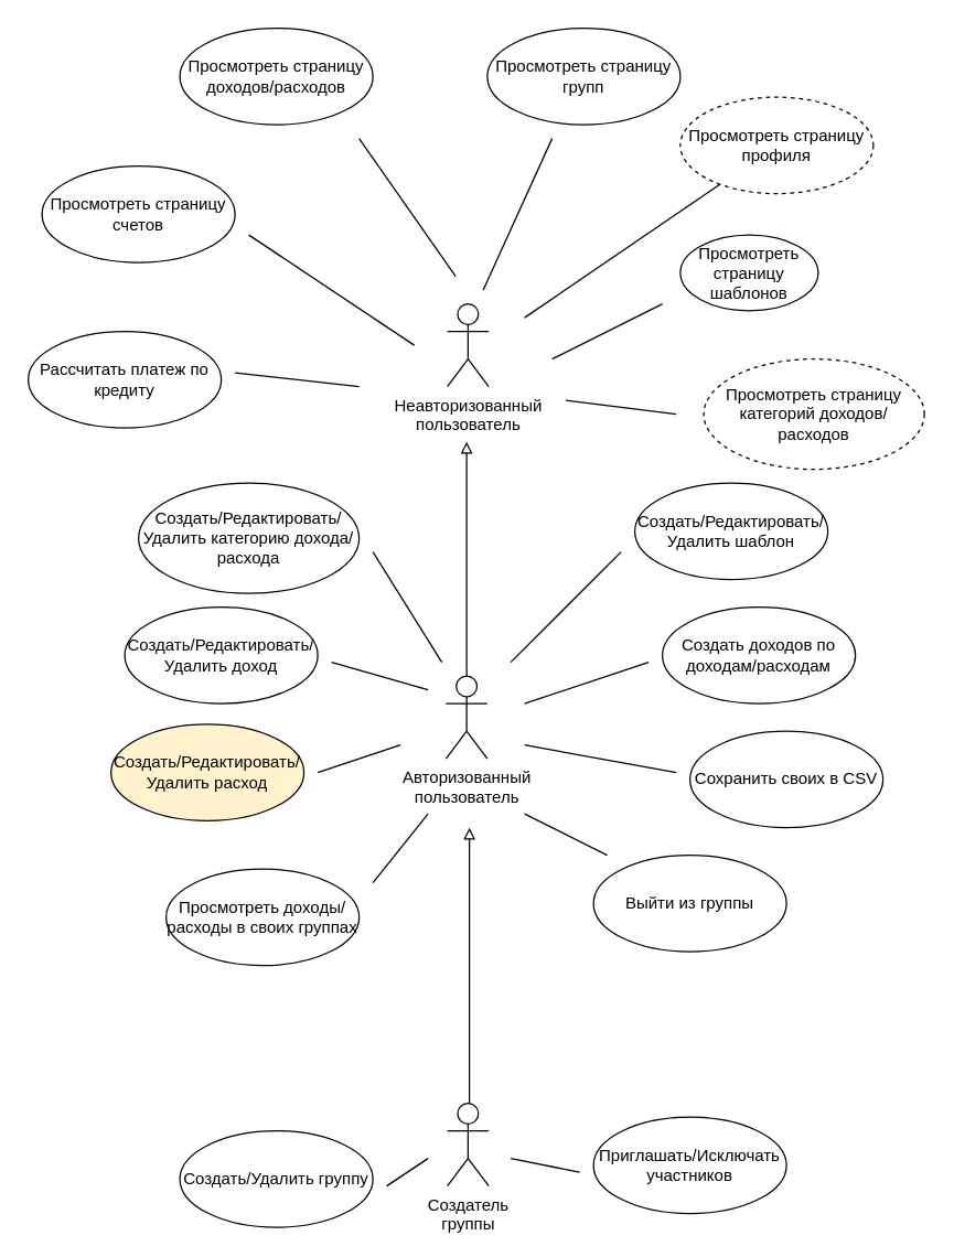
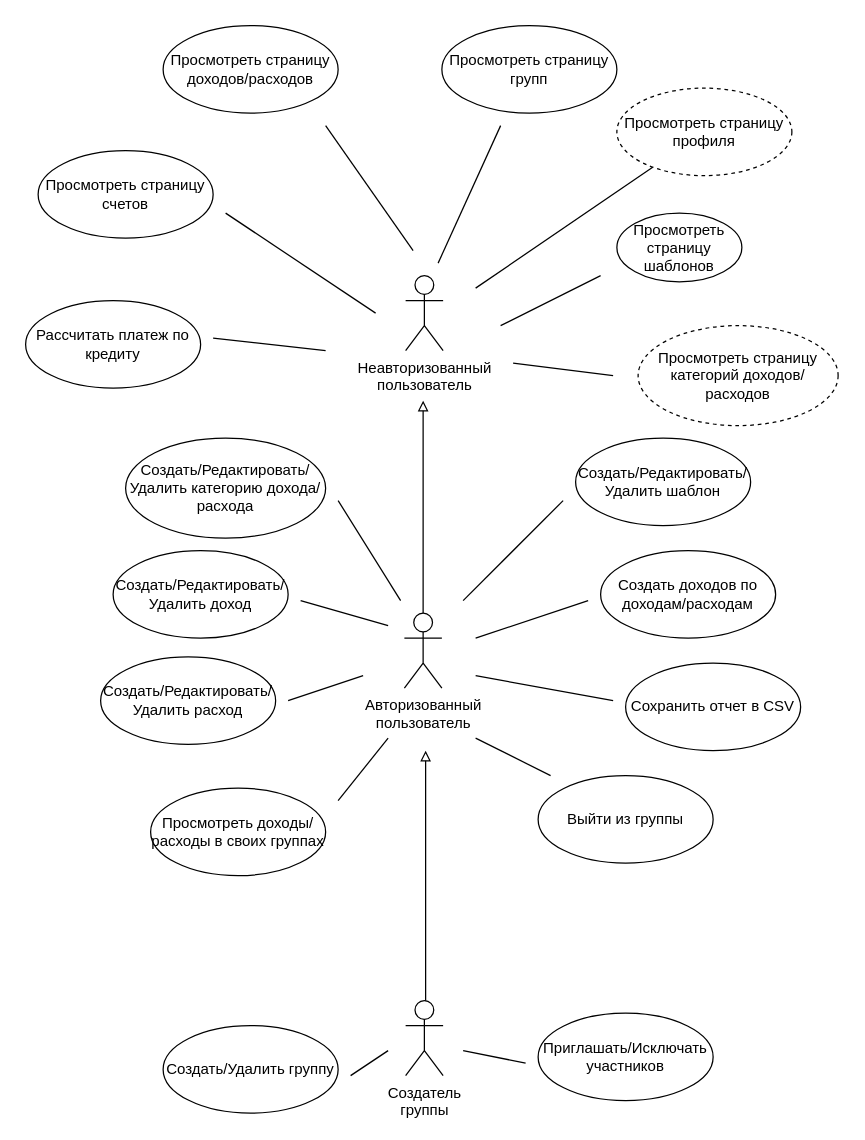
  <mxCell id="0" />
  <mxCell id="1" parent="0" />
  <mxCell id="2" value="&lt;div&gt;Неавторизованный&lt;/div&gt;&lt;div&gt;пользователь&lt;br&gt;&lt;/div&gt;" style="shape=umlActor;verticalLabelPosition=bottom;verticalAlign=top;html=1;outlineConnect=0;" parent="1" vertex="1"><mxGeometry x="324" y="220" width="30" height="60" as="geometry" /></mxCell>
  <mxCell id="3" style="edgeStyle=orthogonalEdgeStyle;rounded=0;orthogonalLoop=1;jettySize=auto;html=1;endArrow=block;endFill=0;" parent="1" source="4" edge="1"><mxGeometry relative="1" as="geometry"><mxPoint x="338" y="320" as="targetPoint" /></mxGeometry></mxCell>
  <mxCell id="4" value="&lt;div&gt;Авторизованный&lt;/div&gt;&lt;div&gt;пользователь&lt;br&gt;&lt;/div&gt;" style="shape=umlActor;verticalLabelPosition=bottom;verticalAlign=top;html=1;outlineConnect=0;" parent="1" vertex="1"><mxGeometry x="323" y="490" width="30" height="60" as="geometry" /></mxCell>
  <mxCell id="5" style="edgeStyle=orthogonalEdgeStyle;rounded=0;orthogonalLoop=1;jettySize=auto;html=1;endArrow=block;endFill=0;" parent="1" source="6" edge="1"><mxGeometry relative="1" as="geometry"><mxPoint x="340" y="600" as="targetPoint" /><Array as="points"><mxPoint x="340" y="750" /><mxPoint x="340" y="750" /></Array></mxGeometry></mxCell>
  <mxCell id="6" value="&lt;div&gt;Создатель&lt;/div&gt;&lt;div&gt;группы&lt;br&gt;&lt;/div&gt;" style="shape=umlActor;verticalLabelPosition=bottom;verticalAlign=top;html=1;outlineConnect=0;" parent="1" vertex="1"><mxGeometry x="324" y="800" width="30" height="60" as="geometry" /></mxCell>
  <mxCell id="7" value="Рассчитать платеж по кредиту" style="ellipse;whiteSpace=wrap;html=1;" parent="1" vertex="1"><mxGeometry x="20" y="240" width="140" height="70" as="geometry" /></mxCell>
  <mxCell id="8" value="Просмотреть страницу счетов" style="ellipse;whiteSpace=wrap;html=1;" parent="1" vertex="1"><mxGeometry x="30" y="120" width="140" height="70" as="geometry" /></mxCell>
  <mxCell id="9" value="Просмотреть страницу доходов/расходов" style="ellipse;whiteSpace=wrap;html=1;" parent="1" vertex="1"><mxGeometry x="130" y="20" width="140" height="70" as="geometry" /></mxCell>
  <mxCell id="10" value="Просмотреть страницу шаблонов" style="ellipse;whiteSpace=wrap;html=1;" parent="1" vertex="1"><mxGeometry x="493" y="170" width="100" height="55" as="geometry" /></mxCell>
  <mxCell id="11" value="Просмотреть страницу категорий доходов/расходов" style="ellipse;whiteSpace=wrap;html=1;dashed=1;" parent="1" vertex="1"><mxGeometry x="510" y="260" width="160" height="80" as="geometry" /></mxCell>
  <mxCell id="12" value="" style="endArrow=none;html=1;rounded=0;" parent="1" edge="1" target="37"><mxGeometry width="50" height="50" relative="1" as="geometry"><mxPoint x="380" y="230" as="sourcePoint" /><mxPoint x="430" y="180" as="targetPoint" /></mxGeometry></mxCell>
  <mxCell id="13" value="" style="endArrow=none;html=1;rounded=0;" parent="1" edge="1"><mxGeometry width="50" height="50" relative="1" as="geometry"><mxPoint x="410" y="290" as="sourcePoint" /><mxPoint x="490" y="300" as="targetPoint" /></mxGeometry></mxCell>
  <mxCell id="14" value="" style="endArrow=none;html=1;rounded=0;" parent="1" edge="1"><mxGeometry width="50" height="50" relative="1" as="geometry"><mxPoint x="330" y="200" as="sourcePoint" /><mxPoint x="260" y="100" as="targetPoint" /></mxGeometry></mxCell>
  <mxCell id="15" value="" style="endArrow=none;html=1;rounded=0;" parent="1" edge="1"><mxGeometry width="50" height="50" relative="1" as="geometry"><mxPoint x="300" y="250" as="sourcePoint" /><mxPoint x="180" y="170" as="targetPoint" /></mxGeometry></mxCell>
  <mxCell id="16" value="" style="endArrow=none;html=1;rounded=0;" parent="1" edge="1"><mxGeometry width="50" height="50" relative="1" as="geometry"><mxPoint x="170" y="270" as="sourcePoint" /><mxPoint x="260" y="280" as="targetPoint" /></mxGeometry></mxCell>
  <mxCell id="17" value="Создать/Редактировать/Удалить доход" style="ellipse;whiteSpace=wrap;html=1;" parent="1" vertex="1"><mxGeometry x="90" y="440" width="140" height="70" as="geometry" /></mxCell>
- <mxCell id="18" value="Создать/Редактировать/Удалить расход" style="ellipse;whiteSpace=wrap;html=1;fillColor=#fff2cc;" parent="1" vertex="1"><mxGeometry x="80" y="525" width="140" height="70" as="geometry" /></mxCell>
+ <mxCell id="18" value="Создать/Редактировать/Удалить расход" style="ellipse;whiteSpace=wrap;html=1;" parent="1" vertex="1"><mxGeometry x="80" y="525" width="140" height="70" as="geometry" /></mxCell>
  <mxCell id="19" value="Создать/Редактировать/Удалить категорию дохода/расхода" style="ellipse;whiteSpace=wrap;html=1;" parent="1" vertex="1"><mxGeometry x="100" y="350" width="160" height="80" as="geometry" /></mxCell>
  <mxCell id="20" value="Создать/Редактировать/Удалить шаблон" style="ellipse;whiteSpace=wrap;html=1;" parent="1" vertex="1"><mxGeometry x="460" y="350" width="140" height="70" as="geometry" /></mxCell>
- <mxCell id="21" value="Сохранить своих в CSV" style="ellipse;whiteSpace=wrap;html=1;" parent="1" vertex="1"><mxGeometry x="500" y="530" width="140" height="70" as="geometry" /></mxCell>
+ <mxCell id="21" value="Сохранить отчет в CSV" style="ellipse;whiteSpace=wrap;html=1;" parent="1" vertex="1"><mxGeometry x="500" y="530" width="140" height="70" as="geometry" /></mxCell>
  <mxCell id="22" value="Создать доходов по доходам/расходам" style="ellipse;whiteSpace=wrap;html=1;" parent="1" vertex="1"><mxGeometry x="480" y="440" width="140" height="70" as="geometry" /></mxCell>
  <mxCell id="23" value="Просмотреть доходы/расходы в своих группах " style="ellipse;whiteSpace=wrap;html=1;" parent="1" vertex="1"><mxGeometry x="120" y="630" width="140" height="70" as="geometry" /></mxCell>
  <mxCell id="24" value="Выйти из группы" style="ellipse;whiteSpace=wrap;html=1;" parent="1" vertex="1"><mxGeometry x="430" y="620" width="140" height="70" as="geometry" /></mxCell>
  <mxCell id="25" value="" style="endArrow=none;html=1;rounded=0;" parent="1" edge="1"><mxGeometry width="50" height="50" relative="1" as="geometry"><mxPoint x="320" y="480" as="sourcePoint" /><mxPoint x="270" y="400" as="targetPoint" /></mxGeometry></mxCell>
  <mxCell id="26" value="" style="endArrow=none;html=1;rounded=0;" parent="1" edge="1"><mxGeometry width="50" height="50" relative="1" as="geometry"><mxPoint x="310" y="500" as="sourcePoint" /><mxPoint x="240" y="480" as="targetPoint" /></mxGeometry></mxCell>
  <mxCell id="27" value="" style="endArrow=none;html=1;rounded=0;" parent="1" edge="1"><mxGeometry width="50" height="50" relative="1" as="geometry"><mxPoint x="230" y="560" as="sourcePoint" /><mxPoint x="290" y="540" as="targetPoint" /></mxGeometry></mxCell>
  <mxCell id="28" value="" style="endArrow=none;html=1;rounded=0;" parent="1" edge="1"><mxGeometry width="50" height="50" relative="1" as="geometry"><mxPoint x="270" y="640" as="sourcePoint" /><mxPoint x="310" y="590" as="targetPoint" /></mxGeometry></mxCell>
  <mxCell id="29" value="" style="endArrow=none;html=1;rounded=0;" parent="1" edge="1"><mxGeometry width="50" height="50" relative="1" as="geometry"><mxPoint x="370" y="480" as="sourcePoint" /><mxPoint x="450" y="400" as="targetPoint" /></mxGeometry></mxCell>
  <mxCell id="30" value="" style="endArrow=none;html=1;rounded=0;" parent="1" edge="1"><mxGeometry width="50" height="50" relative="1" as="geometry"><mxPoint x="380" y="510" as="sourcePoint" /><mxPoint x="470" y="480" as="targetPoint" /></mxGeometry></mxCell>
  <mxCell id="31" value="" style="endArrow=none;html=1;rounded=0;" parent="1" edge="1"><mxGeometry width="50" height="50" relative="1" as="geometry"><mxPoint x="380" y="540" as="sourcePoint" /><mxPoint x="490" y="560" as="targetPoint" /></mxGeometry></mxCell>
  <mxCell id="32" value="" style="endArrow=none;html=1;rounded=0;" parent="1" edge="1"><mxGeometry width="50" height="50" relative="1" as="geometry"><mxPoint x="380" y="590" as="sourcePoint" /><mxPoint x="440" y="620" as="targetPoint" /></mxGeometry></mxCell>
  <mxCell id="33" value="Создать/Удалить группу" style="ellipse;whiteSpace=wrap;html=1;" parent="1" vertex="1"><mxGeometry x="130" y="820" width="140" height="70" as="geometry" /></mxCell>
  <mxCell id="34" value="Приглашать/Исключать участников" style="ellipse;whiteSpace=wrap;html=1;" parent="1" vertex="1"><mxGeometry x="430" y="810" width="140" height="70" as="geometry" /></mxCell>
  <mxCell id="35" value="" style="endArrow=none;html=1;rounded=0;" parent="1" edge="1"><mxGeometry width="50" height="50" relative="1" as="geometry"><mxPoint x="370" y="840" as="sourcePoint" /><mxPoint x="420" y="850" as="targetPoint" /></mxGeometry></mxCell>
  <mxCell id="36" value="" style="endArrow=none;html=1;rounded=0;" parent="1" edge="1"><mxGeometry width="50" height="50" relative="1" as="geometry"><mxPoint x="310" y="840" as="sourcePoint" /><mxPoint x="280" y="860" as="targetPoint" /></mxGeometry></mxCell>
  <mxCell id="37" value="&lt;div&gt;Просмотреть страницу профиля&lt;/div&gt;" style="ellipse;whiteSpace=wrap;html=1;dashed=1;" vertex="1" parent="1"><mxGeometry x="493" y="70" width="140" height="70" as="geometry" /></mxCell>
  <mxCell id="38" value="&lt;div&gt;Просмотреть страницу групп&lt;br&gt;&lt;/div&gt;" style="ellipse;whiteSpace=wrap;html=1;" vertex="1" parent="1"><mxGeometry x="353" y="20" width="140" height="70" as="geometry" /></mxCell>
  <mxCell id="39" value="" style="endArrow=none;html=1;rounded=0;" edge="1" parent="1"><mxGeometry width="50" height="50" relative="1" as="geometry"><mxPoint x="350" y="210" as="sourcePoint" /><mxPoint x="400" y="100" as="targetPoint" /></mxGeometry></mxCell>
  <mxCell id="40" value="" style="endArrow=none;html=1;rounded=0;" edge="1" parent="1"><mxGeometry width="50" height="50" relative="1" as="geometry"><mxPoint x="400" y="260" as="sourcePoint" /><mxPoint x="480" y="220" as="targetPoint" /></mxGeometry></mxCell>
